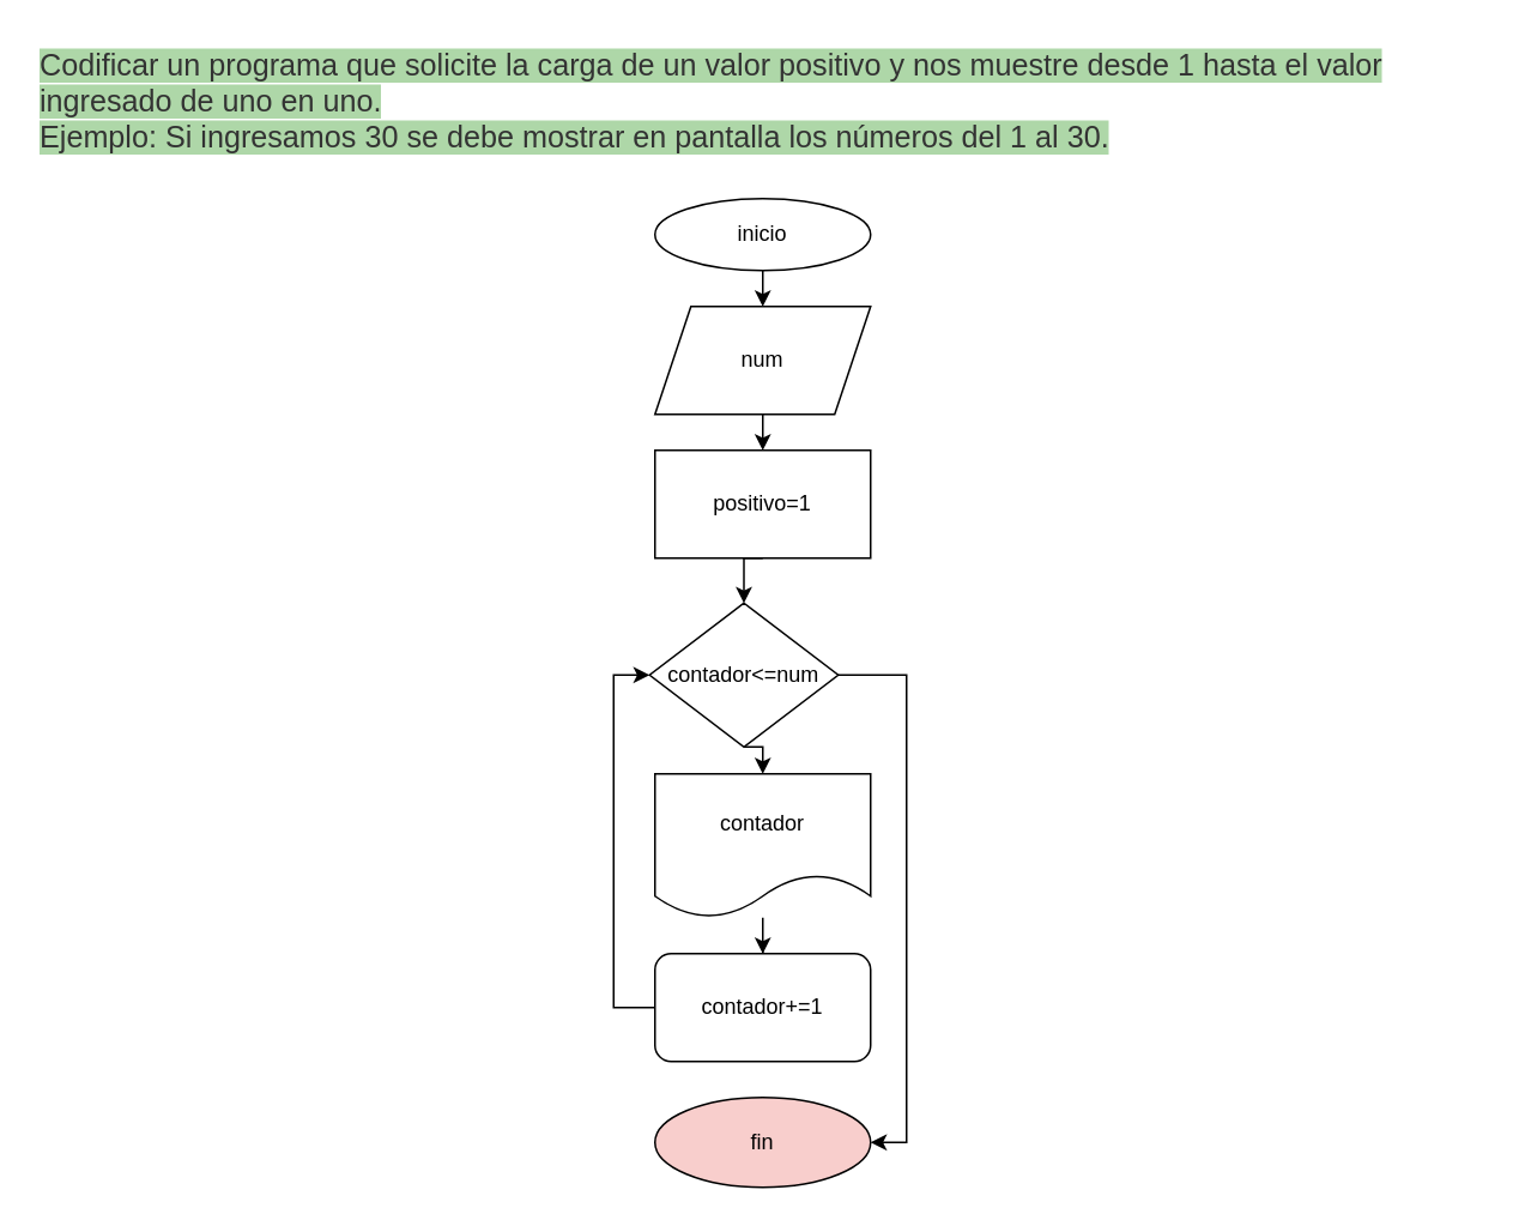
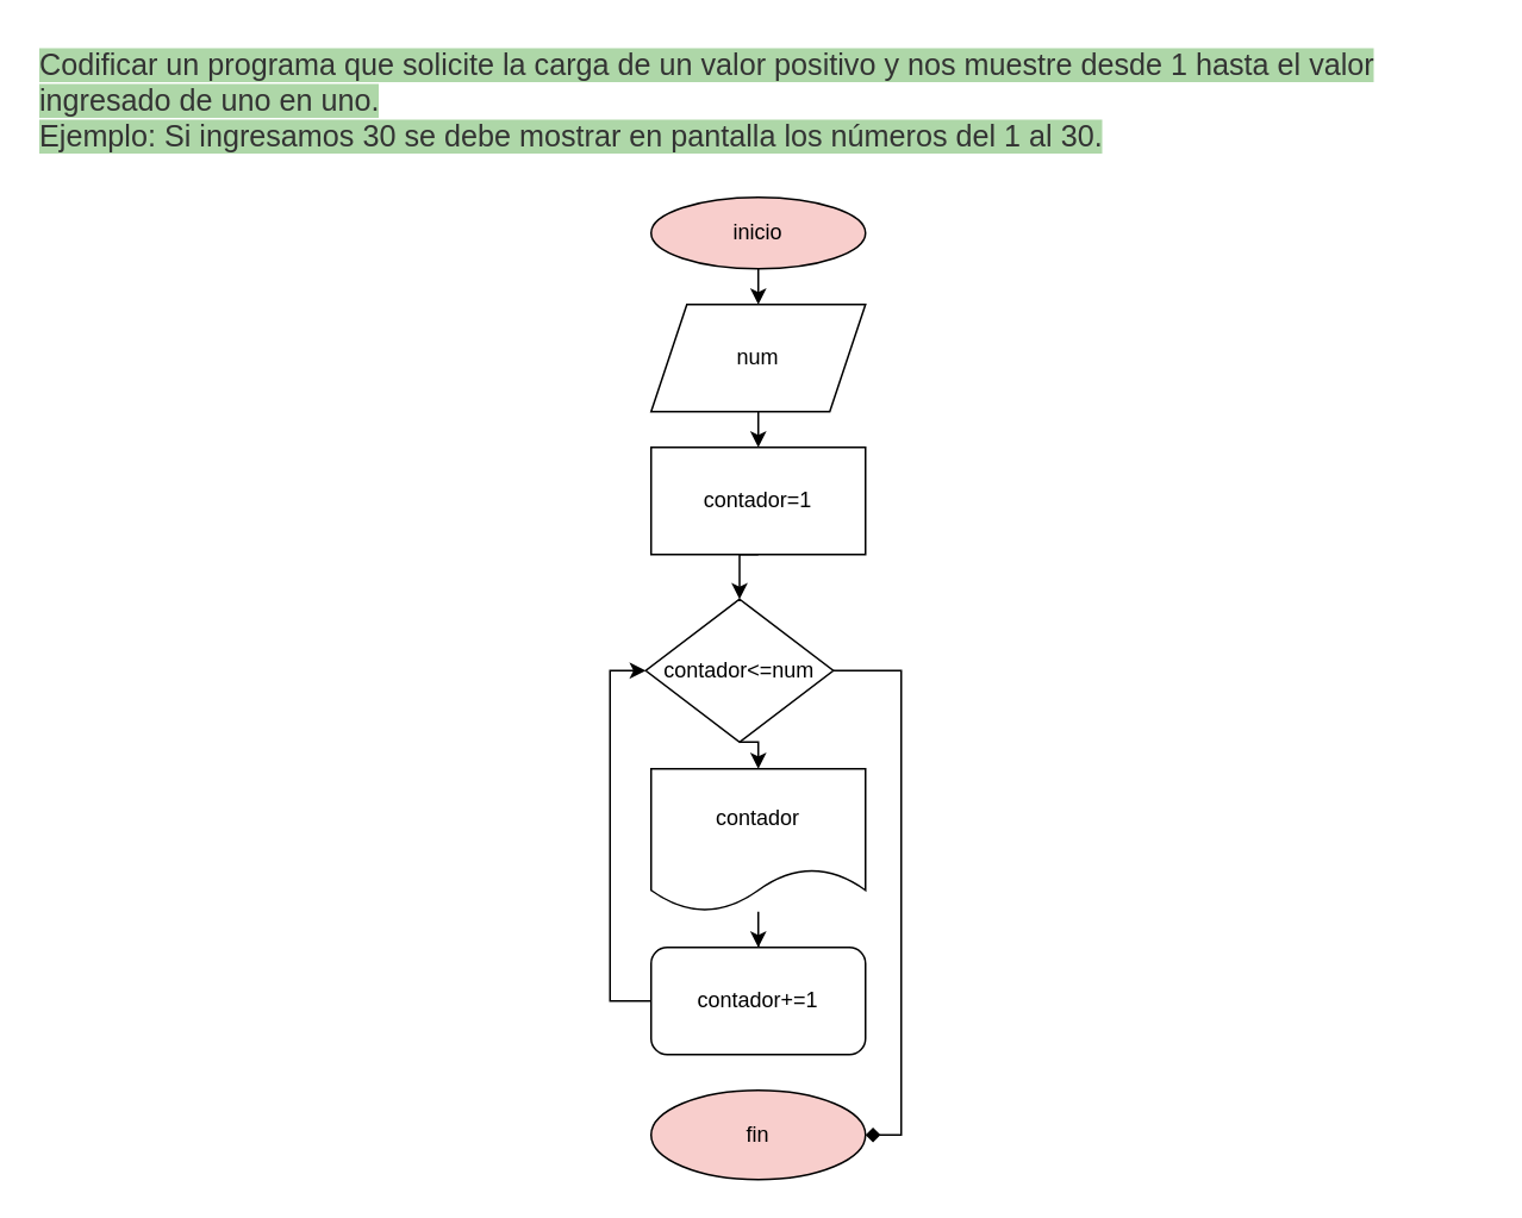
  <mxCell id="0" />
  <mxCell id="1" parent="0" />
  <mxCell id="2" value="&lt;span style=&quot;color: rgb(51, 51, 51); font-family: sans-serif, arial; font-size: 16.8px; font-style: normal; font-variant-ligatures: normal; font-variant-caps: normal; font-weight: 400; letter-spacing: normal; orphans: 2; text-align: start; text-indent: 0px; text-transform: none; widows: 2; word-spacing: 0px; -webkit-text-stroke-width: 0px; background-color: rgb(174, 215, 168); text-decoration-thickness: initial; text-decoration-style: initial; text-decoration-color: initial; float: none; display: inline !important;&quot;&gt;Codificar un programa que solicite la carga de un valor positivo y nos muestre desde 1 hasta el valor ingresado de uno en uno.&lt;/span&gt;&lt;br style=&quot;box-sizing: border-box; color: rgb(51, 51, 51); font-family: sans-serif, arial; font-size: 16.8px; font-style: normal; font-variant-ligatures: normal; font-variant-caps: normal; font-weight: 400; letter-spacing: normal; orphans: 2; text-align: start; text-indent: 0px; text-transform: none; widows: 2; word-spacing: 0px; -webkit-text-stroke-width: 0px; background-color: rgb(174, 215, 168); text-decoration-thickness: initial; text-decoration-style: initial; text-decoration-color: initial;&quot;&gt;&lt;span style=&quot;color: rgb(51, 51, 51); font-family: sans-serif, arial; font-size: 16.8px; font-style: normal; font-variant-ligatures: normal; font-variant-caps: normal; font-weight: 400; letter-spacing: normal; orphans: 2; text-align: start; text-indent: 0px; text-transform: none; widows: 2; word-spacing: 0px; -webkit-text-stroke-width: 0px; background-color: rgb(174, 215, 168); text-decoration-thickness: initial; text-decoration-style: initial; text-decoration-color: initial; float: none; display: inline !important;&quot;&gt;Ejemplo: Si ingresamos 30 se debe mostrar en pantalla los números del 1 al 30.&lt;/span&gt;" style="text;whiteSpace=wrap;html=1;" vertex="1" parent="1"><mxGeometry x="20" width="810" height="70" as="geometry" y="20" /></mxCell>
  <mxCell id="3" style="edgeStyle=orthogonalEdgeStyle;rounded=0;orthogonalLoop=1;jettySize=auto;html=1;exitX=0.5;exitY=1;exitDx=0;exitDy=0;entryX=0.5;entryY=0;entryDx=0;entryDy=0;" edge="1" parent="1" source="4" target="6"><mxGeometry relative="1" as="geometry" /></mxCell>
- <mxCell id="4" value="inicio" style="ellipse;whiteSpace=wrap;html=1;" vertex="1" parent="1"><mxGeometry x="364" y="110" width="120" height="40" as="geometry" /></mxCell>
+ <mxCell id="4" value="inicio" style="ellipse;whiteSpace=wrap;html=1;fillColor=#f8cecc;" vertex="1" parent="1"><mxGeometry x="364" y="110" width="120" height="40" as="geometry" /></mxCell>
  <mxCell id="5" style="edgeStyle=orthogonalEdgeStyle;rounded=0;orthogonalLoop=1;jettySize=auto;html=1;exitX=0.5;exitY=1;exitDx=0;exitDy=0;entryX=0.5;entryY=0;entryDx=0;entryDy=0;" edge="1" parent="1" source="6" target="11"><mxGeometry relative="1" as="geometry" /></mxCell>
  <mxCell id="6" value="num" style="shape=parallelogram;perimeter=parallelogramPerimeter;whiteSpace=wrap;html=1;fixedSize=1;" vertex="1" parent="1"><mxGeometry x="364" y="170" width="120" height="60" as="geometry" /></mxCell>
  <mxCell id="7" style="edgeStyle=orthogonalEdgeStyle;rounded=0;orthogonalLoop=1;jettySize=auto;html=1;exitX=0.5;exitY=1;exitDx=0;exitDy=0;entryX=0.5;entryY=0;entryDx=0;entryDy=0;" edge="1" parent="1" source="9" target="13"><mxGeometry relative="1" as="geometry" /></mxCell>
- <mxCell id="8" style="edgeStyle=orthogonalEdgeStyle;rounded=0;orthogonalLoop=1;jettySize=auto;html=1;exitX=1;exitY=0.5;exitDx=0;exitDy=0;entryX=1;entryY=0.5;entryDx=0;entryDy=0;" edge="1" parent="1" source="9" target="16"><mxGeometry relative="1" as="geometry" /></mxCell>
+ <mxCell id="8" style="edgeStyle=orthogonalEdgeStyle;rounded=0;orthogonalLoop=1;jettySize=auto;html=1;exitX=1;exitY=0.5;exitDx=0;exitDy=0;entryX=1;entryY=0.5;entryDx=0;entryDy=0;endArrow=diamond;" edge="1" parent="1" source="9" target="16"><mxGeometry relative="1" as="geometry" /></mxCell>
  <mxCell id="9" value="contador&amp;lt;=num" style="rhombus;whiteSpace=wrap;html=1;" vertex="1" parent="1"><mxGeometry x="361" y="335" width="105" height="80" as="geometry" /></mxCell>
  <mxCell id="10" style="edgeStyle=orthogonalEdgeStyle;rounded=0;orthogonalLoop=1;jettySize=auto;html=1;exitX=0.5;exitY=1;exitDx=0;exitDy=0;entryX=0.5;entryY=0;entryDx=0;entryDy=0;" edge="1" parent="1" source="11" target="9"><mxGeometry relative="1" as="geometry" /></mxCell>
- <mxCell id="11" value="positivo=1" style="rounded=0;whiteSpace=wrap;html=1;" vertex="1" parent="1"><mxGeometry x="364" y="250" width="120" height="60" as="geometry" /></mxCell>
+ <mxCell id="11" value="contador=1" style="rounded=0;whiteSpace=wrap;html=1;" vertex="1" parent="1"><mxGeometry x="364" y="250" width="120" height="60" as="geometry" /></mxCell>
  <mxCell id="12" style="edgeStyle=orthogonalEdgeStyle;rounded=0;orthogonalLoop=1;jettySize=auto;html=1;entryX=0.5;entryY=0;entryDx=0;entryDy=0;" edge="1" parent="1" source="13" target="15"><mxGeometry relative="1" as="geometry" /></mxCell>
  <mxCell id="13" value="contador" style="shape=document;whiteSpace=wrap;html=1;boundedLbl=1;" vertex="1" parent="1"><mxGeometry x="364" y="430" width="120" height="80" as="geometry" /></mxCell>
  <mxCell id="14" style="edgeStyle=orthogonalEdgeStyle;rounded=0;orthogonalLoop=1;jettySize=auto;html=1;exitX=0;exitY=0.5;exitDx=0;exitDy=0;entryX=0;entryY=0.5;entryDx=0;entryDy=0;" edge="1" parent="1" source="15" target="9"><mxGeometry relative="1" as="geometry" /></mxCell>
  <mxCell id="15" value="contador+=1" style="whiteSpace=wrap;html=1;rounded=1;" vertex="1" parent="1"><mxGeometry x="364" y="530" width="120" height="60" as="geometry" /></mxCell>
  <mxCell id="16" value="fin" style="ellipse;whiteSpace=wrap;html=1;fillColor=#f8cecc;" vertex="1" parent="1"><mxGeometry x="364" y="610" width="120" height="50" as="geometry" /></mxCell>
